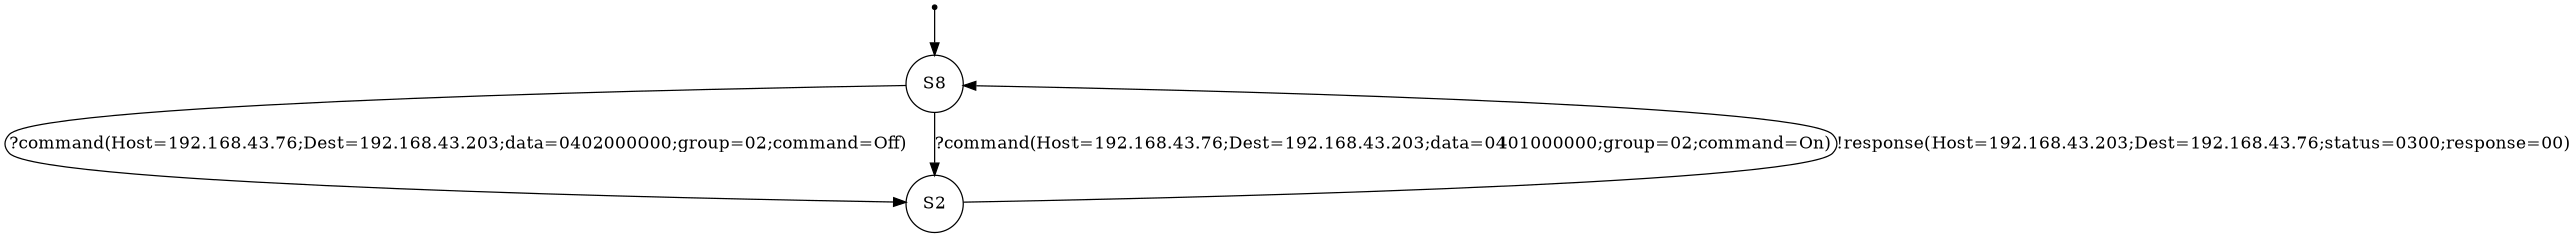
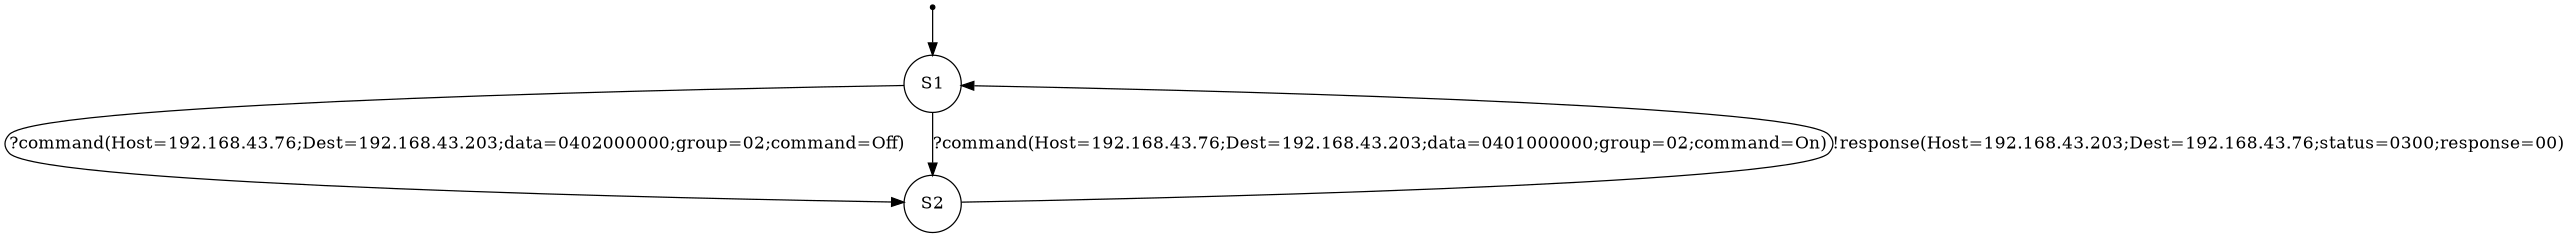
  digraph {
    node [shape=circle]
    S00 [shape=point]
-   n2 [label=S8]
+   n2 [label=S1]
    n3 [label=S2]
    S00 -> n2
    n2 -> n3 [label="?command(Host=192.168.43.76;Dest=192.168.43.203;data=0402000000;group=02;command=Off)"]
    n2 -> n3 [label="?command(Host=192.168.43.76;Dest=192.168.43.203;data=0401000000;group=02;command=On)"]
    n3 -> n2 [label="!response(Host=192.168.43.203;Dest=192.168.43.76;status=0300;response=00)"]
  }
